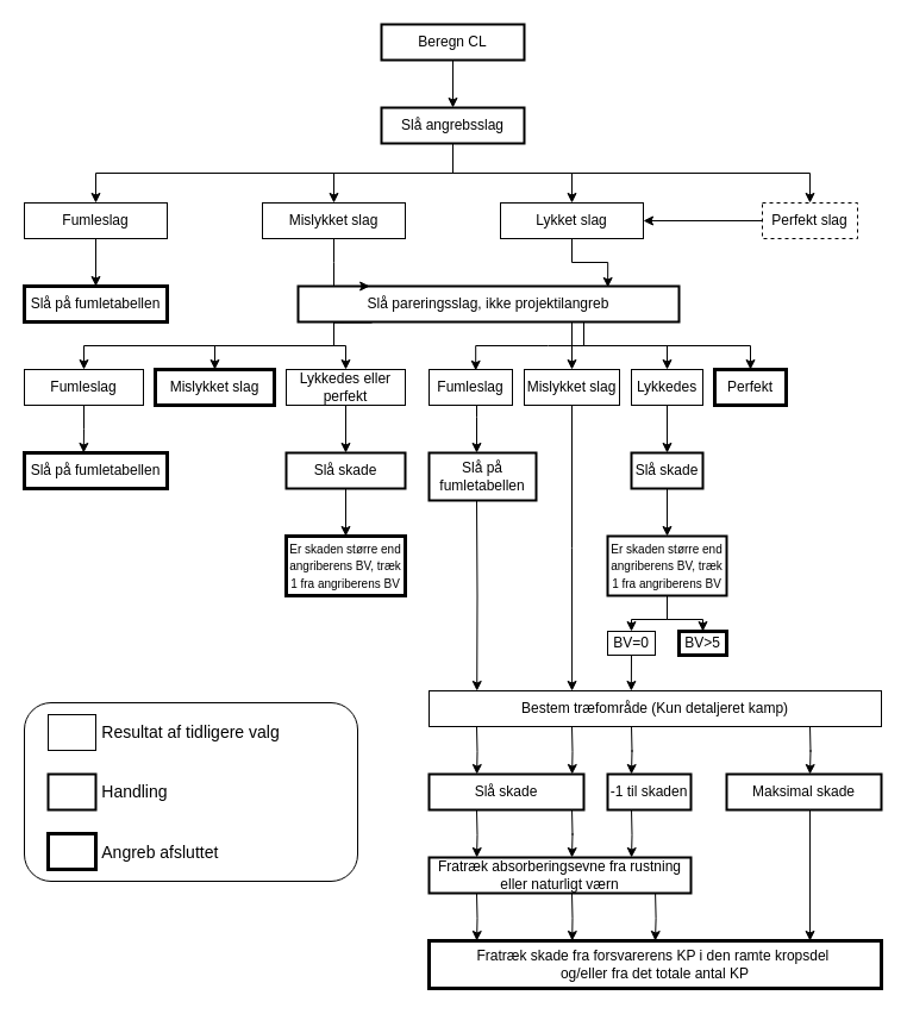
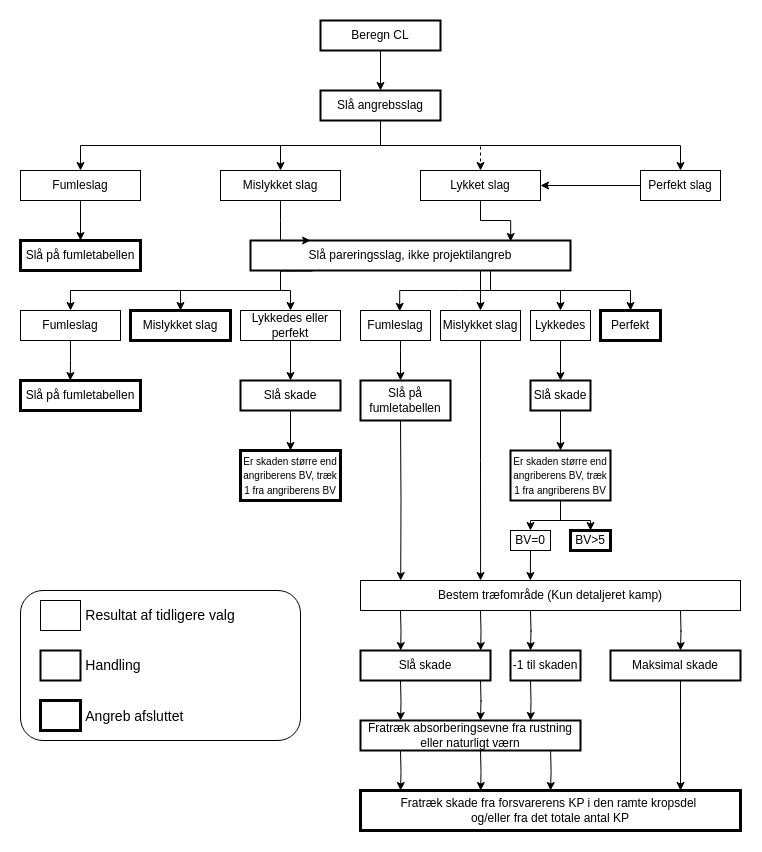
  <mxCell id="0" />
  <mxCell id="1" parent="0" />
  <mxCell id="2" style="edgeStyle=orthogonalEdgeStyle;rounded=0;orthogonalLoop=1;jettySize=auto;html=1;exitX=0.5;exitY=1;exitDx=0;exitDy=0;entryX=0.5;entryY=0;entryDx=0;entryDy=0;" parent="1" source="3" target="8" edge="1"><mxGeometry relative="1" as="geometry" /></mxCell>
  <mxCell id="3" value="Beregn CL" style="rounded=0;whiteSpace=wrap;html=1;strokeWidth=2;fillColor=none;" parent="1" vertex="1"><mxGeometry x="320" y="20" width="120" height="30" as="geometry" /></mxCell>
  <mxCell id="4" style="edgeStyle=orthogonalEdgeStyle;rounded=0;orthogonalLoop=1;jettySize=auto;html=1;exitX=0.5;exitY=1;exitDx=0;exitDy=0;entryX=0.5;entryY=0;entryDx=0;entryDy=0;" parent="1" source="8" target="10" edge="1"><mxGeometry relative="1" as="geometry" /></mxCell>
  <mxCell id="5" style="edgeStyle=orthogonalEdgeStyle;rounded=0;orthogonalLoop=1;jettySize=auto;html=1;exitX=0.5;exitY=1;exitDx=0;exitDy=0;entryX=0.5;entryY=0;entryDx=0;entryDy=0;" parent="1" source="8" target="11" edge="1"><mxGeometry relative="1" as="geometry" /></mxCell>
- <mxCell id="6" style="edgeStyle=orthogonalEdgeStyle;rounded=0;orthogonalLoop=1;jettySize=auto;html=1;exitX=0.5;exitY=1;exitDx=0;exitDy=0;entryX=0.5;entryY=0;entryDx=0;entryDy=0;" parent="1" source="8" target="12" edge="1"><mxGeometry relative="1" as="geometry" /></mxCell>
+ <mxCell id="6" style="edgeStyle=orthogonalEdgeStyle;rounded=0;orthogonalLoop=1;jettySize=auto;html=1;exitX=0.5;exitY=1;exitDx=0;exitDy=0;entryX=0.5;entryY=0;entryDx=0;entryDy=0;dashed=1;" parent="1" source="8" target="12" edge="1"><mxGeometry relative="1" as="geometry" /></mxCell>
  <mxCell id="7" style="edgeStyle=orthogonalEdgeStyle;rounded=0;orthogonalLoop=1;jettySize=auto;html=1;exitX=0.5;exitY=1;exitDx=0;exitDy=0;" parent="1" source="8" target="14" edge="1"><mxGeometry relative="1" as="geometry" /></mxCell>
  <mxCell id="8" value="Slå angrebsslag" style="rounded=0;whiteSpace=wrap;html=1;strokeWidth=2;fillColor=none;" parent="1" vertex="1"><mxGeometry x="320" y="90" width="120" height="30" as="geometry" /></mxCell>
  <mxCell id="9" style="edgeStyle=orthogonalEdgeStyle;rounded=0;orthogonalLoop=1;jettySize=auto;html=1;exitX=0.5;exitY=1;exitDx=0;exitDy=0;entryX=0.5;entryY=0;entryDx=0;entryDy=0;" parent="1" source="10" target="15" edge="1"><mxGeometry relative="1" as="geometry" /></mxCell>
  <mxCell id="10" value="Fumleslag" style="rounded=0;whiteSpace=wrap;html=1;fillColor=none;" parent="1" vertex="1"><mxGeometry x="20" y="170" width="120" height="30" as="geometry" /></mxCell>
  <mxCell id="11" value="Mislykket slag" style="rounded=0;whiteSpace=wrap;html=1;fillColor=none;" parent="1" vertex="1"><mxGeometry x="220" y="170" width="120" height="30" as="geometry" /></mxCell>
  <mxCell id="12" value="Lykket slag" style="rounded=0;whiteSpace=wrap;html=1;fillColor=none;" parent="1" vertex="1"><mxGeometry x="420" y="170" width="120" height="30" as="geometry" /></mxCell>
  <mxCell id="13" style="edgeStyle=orthogonalEdgeStyle;rounded=0;orthogonalLoop=1;jettySize=auto;html=1;" parent="1" source="14" target="12" edge="1"><mxGeometry relative="1" as="geometry"><mxPoint x="680" y="570" as="targetPoint" /></mxGeometry></mxCell>
- <mxCell id="14" value="Perfekt slag" style="rounded=0;whiteSpace=wrap;html=1;fillColor=none;dashed=1;" parent="1" vertex="1"><mxGeometry x="640" y="170" width="80" height="30" as="geometry" /></mxCell>
+ <mxCell id="14" value="Perfekt slag" style="rounded=0;whiteSpace=wrap;html=1;fillColor=none;" parent="1" vertex="1"><mxGeometry x="640" y="170" width="80" height="30" as="geometry" /></mxCell>
  <mxCell id="15" value="Slå på fumletabellen" style="rounded=0;whiteSpace=wrap;html=1;strokeWidth=3;fillColor=none;" parent="1" vertex="1"><mxGeometry x="20" y="240" width="120" height="30" as="geometry" /></mxCell>
  <mxCell id="16" style="edgeStyle=orthogonalEdgeStyle;rounded=0;orthogonalLoop=1;jettySize=auto;html=1;exitX=0.194;exitY=1.019;exitDx=0;exitDy=0;entryX=0.5;entryY=0;entryDx=0;entryDy=0;exitPerimeter=0;" parent="1" source="23" target="26" edge="1"><mxGeometry relative="1" as="geometry"><Array as="points"><mxPoint x="280" y="271" /><mxPoint x="280" y="290" /><mxPoint x="70" y="290" /></Array></mxGeometry></mxCell>
  <mxCell id="17" style="edgeStyle=orthogonalEdgeStyle;rounded=0;orthogonalLoop=1;jettySize=auto;html=1;exitX=0.25;exitY=1;exitDx=0;exitDy=0;entryX=0.5;entryY=0;entryDx=0;entryDy=0;" parent="1" source="23" target="27" edge="1"><mxGeometry relative="1" as="geometry"><Array as="points"><mxPoint x="280" y="270" /><mxPoint x="280" y="290" /><mxPoint x="180" y="290" /></Array></mxGeometry></mxCell>
  <mxCell id="18" style="edgeStyle=orthogonalEdgeStyle;rounded=0;orthogonalLoop=1;jettySize=auto;html=1;exitX=0.25;exitY=1;exitDx=0;exitDy=0;entryX=0.5;entryY=0;entryDx=0;entryDy=0;" parent="1" source="23" target="29" edge="1"><mxGeometry relative="1" as="geometry"><Array as="points"><mxPoint x="280" y="270" /><mxPoint x="280" y="290" /><mxPoint x="290" y="290" /></Array></mxGeometry></mxCell>
  <mxCell id="19" style="edgeStyle=orthogonalEdgeStyle;rounded=0;orthogonalLoop=1;jettySize=auto;html=1;exitX=0.75;exitY=1;exitDx=0;exitDy=0;entryX=0.5;entryY=0;entryDx=0;entryDy=0;" parent="1" source="23" target="36" edge="1"><mxGeometry relative="1" as="geometry"><Array as="points"><mxPoint x="480" y="270" /></Array></mxGeometry></mxCell>
  <mxCell id="20" style="edgeStyle=orthogonalEdgeStyle;rounded=0;orthogonalLoop=1;jettySize=auto;html=1;exitX=0.75;exitY=1;exitDx=0;exitDy=0;entryX=0.5;entryY=0;entryDx=0;entryDy=0;" parent="1" source="23" target="38" edge="1"><mxGeometry relative="1" as="geometry"><Array as="points"><mxPoint x="480" y="270" /><mxPoint x="480" y="290" /><mxPoint x="560" y="290" /></Array></mxGeometry></mxCell>
  <mxCell id="21" style="edgeStyle=orthogonalEdgeStyle;rounded=0;orthogonalLoop=1;jettySize=auto;html=1;exitX=0.75;exitY=1;exitDx=0;exitDy=0;entryX=0.5;entryY=0;entryDx=0;entryDy=0;" parent="1" source="23" target="46" edge="1"><mxGeometry relative="1" as="geometry"><Array as="points"><mxPoint x="480" y="270" /><mxPoint x="480" y="290" /><mxPoint x="630" y="290" /></Array></mxGeometry></mxCell>
  <mxCell id="22" style="edgeStyle=orthogonalEdgeStyle;rounded=0;orthogonalLoop=1;jettySize=auto;html=1;exitX=0.75;exitY=1;exitDx=0;exitDy=0;entryX=0.56;entryY=0.027;entryDx=0;entryDy=0;entryPerimeter=0;" parent="1" source="23" target="35" edge="1"><mxGeometry relative="1" as="geometry"><Array as="points"><mxPoint x="460" y="290" /><mxPoint x="400" y="290" /><mxPoint x="400" y="311" /></Array></mxGeometry></mxCell>
  <mxCell id="23" value="Slå pareringsslag, ikke projektilangreb" style="rounded=0;whiteSpace=wrap;html=1;strokeWidth=2;fillColor=none;" parent="1" vertex="1"><mxGeometry x="250" y="240" width="320" height="30" as="geometry" /></mxCell>
  <mxCell id="24" style="edgeStyle=orthogonalEdgeStyle;rounded=0;orthogonalLoop=1;jettySize=auto;html=1;exitX=0.5;exitY=1;exitDx=0;exitDy=0;entryX=0.813;entryY=0.033;entryDx=0;entryDy=0;entryPerimeter=0;" parent="1" source="12" target="23" edge="1"><mxGeometry relative="1" as="geometry" /></mxCell>
  <mxCell id="25" style="edgeStyle=orthogonalEdgeStyle;rounded=0;orthogonalLoop=1;jettySize=auto;html=1;exitX=0.5;exitY=1;exitDx=0;exitDy=0;entryX=0.188;entryY=0;entryDx=0;entryDy=0;entryPerimeter=0;" parent="1" source="11" target="23" edge="1"><mxGeometry relative="1" as="geometry"><Array as="points"><mxPoint x="280" y="220" /><mxPoint x="280" y="220" /></Array></mxGeometry></mxCell>
  <mxCell id="26" value="Fumleslag" style="rounded=0;whiteSpace=wrap;html=1;fillColor=none;" parent="1" vertex="1"><mxGeometry x="20" y="310" width="100" height="30" as="geometry" /></mxCell>
  <mxCell id="27" value="Mislykket slag" style="rounded=0;whiteSpace=wrap;html=1;strokeWidth=3;fillColor=none;" parent="1" vertex="1"><mxGeometry x="130" y="310" width="100" height="30" as="geometry" /></mxCell>
  <mxCell id="28" style="edgeStyle=orthogonalEdgeStyle;rounded=0;orthogonalLoop=1;jettySize=auto;html=1;exitX=0.5;exitY=1;exitDx=0;exitDy=0;entryX=0.5;entryY=0;entryDx=0;entryDy=0;" parent="1" source="29" target="32" edge="1"><mxGeometry relative="1" as="geometry" /></mxCell>
  <mxCell id="29" value="Lykkedes eller perfekt" style="rounded=0;whiteSpace=wrap;html=1;fillColor=none;" parent="1" vertex="1"><mxGeometry x="240" y="310" width="100" height="30" as="geometry" /></mxCell>
  <mxCell id="30" value="Slå på fumletabellen" style="rounded=0;whiteSpace=wrap;html=1;strokeWidth=3;fillColor=none;" parent="1" vertex="1"><mxGeometry x="20" y="380" width="120" height="30" as="geometry" /></mxCell>
  <mxCell id="31" style="edgeStyle=orthogonalEdgeStyle;rounded=0;orthogonalLoop=1;jettySize=auto;html=1;exitX=0.5;exitY=1;exitDx=0;exitDy=0;entryX=0.5;entryY=0;entryDx=0;entryDy=0;" parent="1" source="32" target="33" edge="1"><mxGeometry relative="1" as="geometry" /></mxCell>
  <mxCell id="32" value="Slå skade" style="rounded=0;whiteSpace=wrap;html=1;strokeWidth=2;fillColor=none;" parent="1" vertex="1"><mxGeometry x="240" y="380" width="100" height="30" as="geometry" /></mxCell>
  <mxCell id="33" value="&lt;font style=&quot;font-size: 10px;&quot;&gt;Er skaden større end angriberens BV, træk 1 fra angriberens BV&lt;/font&gt;" style="rounded=0;whiteSpace=wrap;html=1;strokeWidth=3;fillColor=none;" parent="1" vertex="1"><mxGeometry x="240" y="450" width="100" height="50" as="geometry" /></mxCell>
  <mxCell id="34" value="" style="edgeStyle=orthogonalEdgeStyle;rounded=0;orthogonalLoop=1;jettySize=auto;html=1;" parent="1" source="35" target="39" edge="1"><mxGeometry relative="1" as="geometry"><Array as="points"><mxPoint x="400" y="350" /><mxPoint x="400" y="350" /></Array></mxGeometry></mxCell>
  <mxCell id="35" value="Fumleslag" style="rounded=0;whiteSpace=wrap;html=1;fillColor=none;" parent="1" vertex="1"><mxGeometry x="360" y="310" width="70" height="30" as="geometry" /></mxCell>
  <mxCell id="36" value="Mislykket slag" style="rounded=0;whiteSpace=wrap;html=1;strokeWidth=1;fillColor=none;" parent="1" vertex="1"><mxGeometry x="440" y="310" width="80" height="30" as="geometry" /></mxCell>
  <mxCell id="37" style="edgeStyle=orthogonalEdgeStyle;rounded=0;orthogonalLoop=1;jettySize=auto;html=1;exitX=0.5;exitY=1;exitDx=0;exitDy=0;entryX=0.5;entryY=0;entryDx=0;entryDy=0;" parent="1" source="38" target="41" edge="1"><mxGeometry relative="1" as="geometry" /></mxCell>
  <mxCell id="38" value="Lykkedes" style="rounded=0;whiteSpace=wrap;html=1;fillColor=none;" parent="1" vertex="1"><mxGeometry x="530" y="310" width="60" height="30" as="geometry" /></mxCell>
  <mxCell id="39" value="Slå på&lt;div&gt;fumletabellen&lt;/div&gt;" style="rounded=0;whiteSpace=wrap;html=1;strokeWidth=2;fillColor=none;" parent="1" vertex="1"><mxGeometry x="360" y="380" width="90" height="40" as="geometry" /></mxCell>
  <mxCell id="40" style="edgeStyle=orthogonalEdgeStyle;rounded=0;orthogonalLoop=1;jettySize=auto;html=1;exitX=0.5;exitY=1;exitDx=0;exitDy=0;entryX=0.5;entryY=0;entryDx=0;entryDy=0;" parent="1" source="41" target="44" edge="1"><mxGeometry relative="1" as="geometry" /></mxCell>
  <mxCell id="41" value="Slå skade" style="rounded=0;whiteSpace=wrap;html=1;strokeWidth=2;fillColor=none;" parent="1" vertex="1"><mxGeometry x="530" y="380" width="60" height="30" as="geometry" /></mxCell>
  <mxCell id="42" style="edgeStyle=orthogonalEdgeStyle;rounded=0;orthogonalLoop=1;jettySize=auto;html=1;exitX=0.5;exitY=1;exitDx=0;exitDy=0;entryX=0.5;entryY=0;entryDx=0;entryDy=0;" parent="1" source="44" target="48" edge="1"><mxGeometry relative="1" as="geometry" /></mxCell>
  <mxCell id="43" style="edgeStyle=orthogonalEdgeStyle;rounded=0;orthogonalLoop=1;jettySize=auto;html=1;exitX=0.5;exitY=1;exitDx=0;exitDy=0;entryX=0.5;entryY=0;entryDx=0;entryDy=0;" parent="1" source="44" target="47" edge="1"><mxGeometry relative="1" as="geometry" /></mxCell>
  <mxCell id="44" value="&lt;font style=&quot;font-size: 10px;&quot;&gt;Er skaden større end angriberens BV, træk 1 fra angriberens BV&lt;/font&gt;" style="rounded=0;whiteSpace=wrap;html=1;strokeWidth=2;fillColor=none;" parent="1" vertex="1"><mxGeometry x="510" y="450" width="100" height="50" as="geometry" /></mxCell>
  <mxCell id="45" style="edgeStyle=orthogonalEdgeStyle;rounded=0;orthogonalLoop=1;jettySize=auto;html=1;exitX=0.5;exitY=1;exitDx=0;exitDy=0;entryX=0.415;entryY=0;entryDx=0;entryDy=0;entryPerimeter=0;" parent="1" source="26" target="30" edge="1"><mxGeometry relative="1" as="geometry" /></mxCell>
  <mxCell id="46" value="Perfekt" style="rounded=0;whiteSpace=wrap;html=1;strokeWidth=3;fillColor=none;" parent="1" vertex="1"><mxGeometry x="600" y="310" width="60" height="30" as="geometry" /></mxCell>
  <mxCell id="47" value="BV=0" style="rounded=0;whiteSpace=wrap;html=1;fillColor=none;" parent="1" vertex="1"><mxGeometry x="510" y="530" width="40" height="20" as="geometry" /></mxCell>
  <mxCell id="48" value="BV&amp;gt;5" style="rounded=0;whiteSpace=wrap;html=1;strokeWidth=3;fillColor=none;" parent="1" vertex="1"><mxGeometry x="570" y="530" width="40" height="20" as="geometry" /></mxCell>
  <mxCell id="49" value="Bestem træfområde (Kun detaljeret kamp)" style="rounded=0;whiteSpace=wrap;html=1;fillColor=none;" parent="1" vertex="1"><mxGeometry x="360" y="580" width="380" height="30" as="geometry" /></mxCell>
  <mxCell id="50" style="edgeStyle=orthogonalEdgeStyle;rounded=0;orthogonalLoop=1;jettySize=auto;html=1;exitX=0.5;exitY=1;exitDx=0;exitDy=0;entryX=0.447;entryY=0;entryDx=0;entryDy=0;entryPerimeter=0;" parent="1" source="47" target="49" edge="1"><mxGeometry relative="1" as="geometry" /></mxCell>
  <mxCell id="51" value="Fratræk skade fra forsvarerens KP i den ramte kropsdel&amp;nbsp;&lt;div&gt;&lt;span style=&quot;background-color: initial;&quot;&gt;og/eller fra det totale antal KP&lt;/span&gt;&lt;/div&gt;" style="rounded=0;whiteSpace=wrap;html=1;strokeWidth=3;fillColor=none;" parent="1" vertex="1"><mxGeometry x="360" y="790" width="380" height="40" as="geometry" /></mxCell>
  <mxCell id="52" value="Slå skade" style="rounded=0;whiteSpace=wrap;html=1;strokeWidth=2;fillColor=none;" parent="1" vertex="1"><mxGeometry x="360" y="650" width="130" height="30" as="geometry" /></mxCell>
  <mxCell id="53" style="edgeStyle=orthogonalEdgeStyle;rounded=0;orthogonalLoop=1;jettySize=auto;html=1;exitX=0.5;exitY=1;exitDx=0;exitDy=0;entryX=0.119;entryY=0;entryDx=0;entryDy=0;entryPerimeter=0;" parent="1" edge="1"><mxGeometry relative="1" as="geometry"><mxPoint x="400" y="420" as="sourcePoint" /><mxPoint x="400.22" y="580" as="targetPoint" /></mxGeometry></mxCell>
  <mxCell id="54" style="edgeStyle=orthogonalEdgeStyle;rounded=0;orthogonalLoop=1;jettySize=auto;html=1;exitX=0.5;exitY=1;exitDx=0;exitDy=0;entryX=0.316;entryY=0;entryDx=0;entryDy=0;entryPerimeter=0;" parent="1" source="36" target="49" edge="1"><mxGeometry relative="1" as="geometry" /></mxCell>
  <mxCell id="55" style="edgeStyle=orthogonalEdgeStyle;rounded=0;orthogonalLoop=1;jettySize=auto;html=1;exitX=0.25;exitY=1;exitDx=0;exitDy=0;entryX=0.732;entryY=0;entryDx=0;entryDy=0;entryPerimeter=0;" parent="1" edge="1"><mxGeometry relative="1" as="geometry"><mxPoint x="400" y="610" as="sourcePoint" /><mxPoint x="400.16" y="650" as="targetPoint" /></mxGeometry></mxCell>
  <mxCell id="56" style="edgeStyle=orthogonalEdgeStyle;rounded=0;orthogonalLoop=1;jettySize=auto;html=1;exitX=0.25;exitY=1;exitDx=0;exitDy=0;entryX=0.732;entryY=0;entryDx=0;entryDy=0;entryPerimeter=0;" parent="1" edge="1"><mxGeometry relative="1" as="geometry"><mxPoint x="480" y="610" as="sourcePoint" /><mxPoint x="480.16" y="650" as="targetPoint" /></mxGeometry></mxCell>
  <mxCell id="57" value="-1 til skaden" style="rounded=0;whiteSpace=wrap;html=1;strokeWidth=2;fillColor=none;" parent="1" vertex="1"><mxGeometry x="510" y="650" width="70" height="30" as="geometry" /></mxCell>
  <mxCell id="58" value="Maksimal skade" style="rounded=0;whiteSpace=wrap;html=1;strokeWidth=2;fillColor=none;" parent="1" vertex="1"><mxGeometry x="610" y="650" width="130" height="30" as="geometry" /></mxCell>
  <mxCell id="59" style="edgeStyle=orthogonalEdgeStyle;rounded=0;orthogonalLoop=1;jettySize=auto;html=1;exitX=0.75;exitY=1;exitDx=0;exitDy=0;entryX=0.269;entryY=0;entryDx=0;entryDy=0;entryPerimeter=0;" parent="1" edge="1"><mxGeometry relative="1" as="geometry"><mxPoint x="680.03" y="610" as="sourcePoint" /><mxPoint x="680" y="650" as="targetPoint" /></mxGeometry></mxCell>
  <mxCell id="60" value="Fratræk absorberingsevne fra rustning eller naturligt værn" style="rounded=0;whiteSpace=wrap;html=1;strokeWidth=2;fillColor=none;" parent="1" vertex="1"><mxGeometry x="360" y="720" width="220" height="30" as="geometry" /></mxCell>
  <mxCell id="61" style="edgeStyle=orthogonalEdgeStyle;rounded=0;orthogonalLoop=1;jettySize=auto;html=1;exitX=0.5;exitY=1;exitDx=0;exitDy=0;entryX=0.571;entryY=0;entryDx=0;entryDy=0;entryPerimeter=0;" parent="1" edge="1"><mxGeometry relative="1" as="geometry"><mxPoint x="530.03" y="610" as="sourcePoint" /><mxPoint x="530" y="650" as="targetPoint" /></mxGeometry></mxCell>
  <mxCell id="62" style="edgeStyle=orthogonalEdgeStyle;rounded=0;orthogonalLoop=1;jettySize=auto;html=1;exitX=0.5;exitY=1;exitDx=0;exitDy=0;entryX=0.841;entryY=0;entryDx=0;entryDy=0;entryPerimeter=0;" parent="1" edge="1"><mxGeometry relative="1" as="geometry"><mxPoint x="530.03" y="680" as="sourcePoint" /><mxPoint x="530.05" y="720" as="targetPoint" /></mxGeometry></mxCell>
  <mxCell id="63" style="edgeStyle=orthogonalEdgeStyle;rounded=0;orthogonalLoop=1;jettySize=auto;html=1;exitX=0.75;exitY=1;exitDx=0;exitDy=0;entryX=0.443;entryY=0;entryDx=0;entryDy=0;entryPerimeter=0;" parent="1" edge="1"><mxGeometry relative="1" as="geometry"><mxPoint x="480.04" y="680" as="sourcePoint" /><mxPoint x="480" y="720" as="targetPoint" /></mxGeometry></mxCell>
  <mxCell id="64" style="edgeStyle=orthogonalEdgeStyle;rounded=0;orthogonalLoop=1;jettySize=auto;html=1;exitX=0.25;exitY=1;exitDx=0;exitDy=0;entryX=0.148;entryY=0;entryDx=0;entryDy=0;entryPerimeter=0;" parent="1" edge="1"><mxGeometry relative="1" as="geometry"><mxPoint x="400.01" y="680" as="sourcePoint" /><mxPoint x="400.07" y="720" as="targetPoint" /></mxGeometry></mxCell>
  <mxCell id="65" style="edgeStyle=orthogonalEdgeStyle;rounded=0;orthogonalLoop=1;jettySize=auto;html=1;exitX=0.25;exitY=1;exitDx=0;exitDy=0;entryX=0.145;entryY=0;entryDx=0;entryDy=0;entryPerimeter=0;" parent="1" edge="1"><mxGeometry relative="1" as="geometry"><mxPoint x="400" y="750" as="sourcePoint" /><mxPoint x="400.1" y="790" as="targetPoint" /></mxGeometry></mxCell>
  <mxCell id="66" style="edgeStyle=orthogonalEdgeStyle;rounded=0;orthogonalLoop=1;jettySize=auto;html=1;exitX=0.5;exitY=1;exitDx=0;exitDy=0;entryX=0.29;entryY=0;entryDx=0;entryDy=0;entryPerimeter=0;" parent="1" edge="1"><mxGeometry relative="1" as="geometry"><mxPoint x="480" y="750" as="sourcePoint" /><mxPoint x="480.2" y="790" as="targetPoint" /></mxGeometry></mxCell>
  <mxCell id="67" style="edgeStyle=orthogonalEdgeStyle;rounded=0;orthogonalLoop=1;jettySize=auto;html=1;exitX=0.75;exitY=1;exitDx=0;exitDy=0;entryX=0.434;entryY=0;entryDx=0;entryDy=0;entryPerimeter=0;" parent="1" edge="1"><mxGeometry relative="1" as="geometry"><mxPoint x="550.09" y="750" as="sourcePoint" /><mxPoint x="550.01" y="790" as="targetPoint" /></mxGeometry></mxCell>
  <mxCell id="68" style="edgeStyle=orthogonalEdgeStyle;rounded=0;orthogonalLoop=1;jettySize=auto;html=1;exitX=0.5;exitY=1;exitDx=0;exitDy=0;entryX=0.829;entryY=0;entryDx=0;entryDy=0;entryPerimeter=0;" parent="1" edge="1"><mxGeometry relative="1" as="geometry"><mxPoint x="680" y="680" as="sourcePoint" /><mxPoint x="680.02" y="790" as="targetPoint" /></mxGeometry></mxCell>
  <mxCell id="69" value="&lt;div style=&quot;text-align: justify; font-size: 14px;&quot;&gt;&lt;span style=&quot;background-color: initial;&quot;&gt;&lt;font style=&quot;font-size: 14px;&quot;&gt;Resultat af tidligere valg&lt;/font&gt;&lt;/span&gt;&lt;/div&gt;&lt;div style=&quot;text-align: justify; font-size: 14px;&quot;&gt;&lt;br&gt;&lt;/div&gt;&lt;div style=&quot;text-align: justify; font-size: 14px; padding-top: 0px;&quot;&gt;&lt;br&gt;&lt;/div&gt;&lt;div style=&quot;text-align: justify; font-size: 14px;&quot;&gt;&lt;font style=&quot;font-size: 14px;&quot;&gt;Handling&lt;/font&gt;&lt;/div&gt;&lt;div style=&quot;text-align: justify; font-size: 14px;&quot;&gt;&lt;font style=&quot;font-size: 14px;&quot;&gt;&lt;br&gt;&lt;/font&gt;&lt;/div&gt;&lt;div style=&quot;text-align: justify; font-size: 14px;&quot;&gt;&lt;br&gt;&lt;/div&gt;&lt;div style=&quot;text-align: justify; font-size: 14px;&quot;&gt;&lt;font style=&quot;font-size: 14px;&quot;&gt;Angreb afsluttet&lt;/font&gt;&lt;/div&gt;" style="rounded=1;whiteSpace=wrap;html=1;align=center;fillColor=none;" parent="1" vertex="1"><mxGeometry x="20" y="590" width="280" height="150" as="geometry" /></mxCell>
  <mxCell id="70" value="" style="rounded=0;whiteSpace=wrap;html=1;strokeWidth=2;fillColor=none;" parent="1" vertex="1"><mxGeometry x="40" y="650" width="40" height="30" as="geometry" /></mxCell>
  <mxCell id="71" value="" style="rounded=0;whiteSpace=wrap;html=1;strokeWidth=3;fillColor=none;" parent="1" vertex="1"><mxGeometry x="40" y="700" width="40" height="30" as="geometry" /></mxCell>
  <mxCell id="72" value="" style="rounded=0;whiteSpace=wrap;html=1;fillColor=none;" parent="1" vertex="1"><mxGeometry x="40" y="600" width="40" height="30" as="geometry" /></mxCell>
